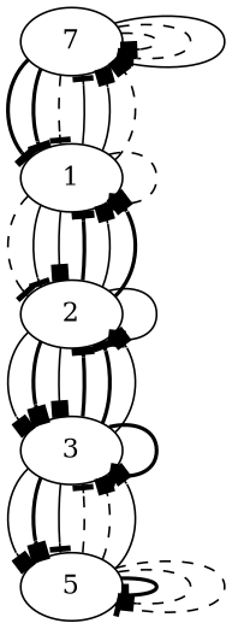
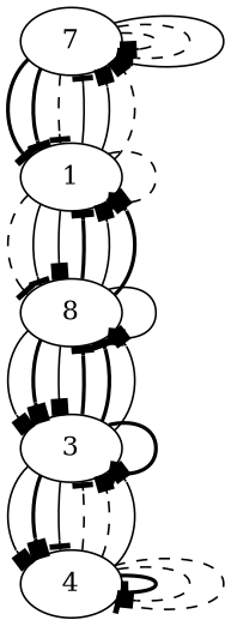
  digraph {
    fontname="DejaVu Serif"
    node [fontname="DejaVu Serif"]
    edge [action=stay arrowhead=box fontname="DejaVu Serif" prob=0.75 reward=0.0 style=solid]
    n1 [label=7]
    1
-   2
+   2 [label=8]
    3
-   4 [label=5]
+   4
    n1 -> n1 [action=left reward=1.0 style=dashed]
    n1 -> n1 [action=right prob=0.25 reward=1.0 style=dashed]
    n1 -> n1 [arrowhead=tee prob=0.875 reward=1.0]
    n1 -> 1 [action=left arrowhead=tee prob=0.25 reward=1.0 style=bold]
    n1 -> 1 [action=right arrowhead=tee reward=1.0 style=bold]
    n1 -> 1 [arrowhead=tee prob=0.125 reward=1.0 style=dashed]
    1 -> n1 [action=left arrowhead=tee]
    1 -> n1 [action=right prob=0.25]
    1 -> n1 [prob=0.125 style=dashed]
    1 -> 1 [style=dashed]
    1 -> 2 [action=left arrowhead=tee prob=0.25 style=dashed]
    1 -> 2 [action=right arrowhead=tee]
    1 -> 2 [prob=0.125]
    2 -> 1 [action=left arrowhead=tee style=bold]
    2 -> 1 [action=right prob=0.25]
    2 -> 1 [prob=0.125 style=bold]
    2 -> 2
    2 -> 3 [action=left prob=0.25]
    2 -> 3 [action=right style=bold]
    2 -> 3 [prob=0.125]
    3 -> 2 [action=left arrowhead=tee style=bold]
    3 -> 2 [action=right arrowhead=tee prob=0.25 style=bold]
    3 -> 2 [prob=0.125]
    3 -> 3 [arrowhead=tee style=bold]
    3 -> 4 [action=left prob=0.25]
    3 -> 4 [action=right style=bold]
    3 -> 4 [arrowhead=tee prob=0.125]
    4 -> 3 [action=left arrowhead=tee reward=1.0 style=dashed]
    4 -> 3 [action=right prob=0.25 reward=1.0 style=dashed]
    4 -> 3 [prob=0.125 reward=1.0]
    4 -> 4 [action=left arrowhead=tee prob=0.25 reward=1.0 style=bold]
    4 -> 4 [action=right reward=1.0 style=dashed]
    4 -> 4 [arrowhead=tee prob=0.875 reward=1.0 style=dashed]
  }
